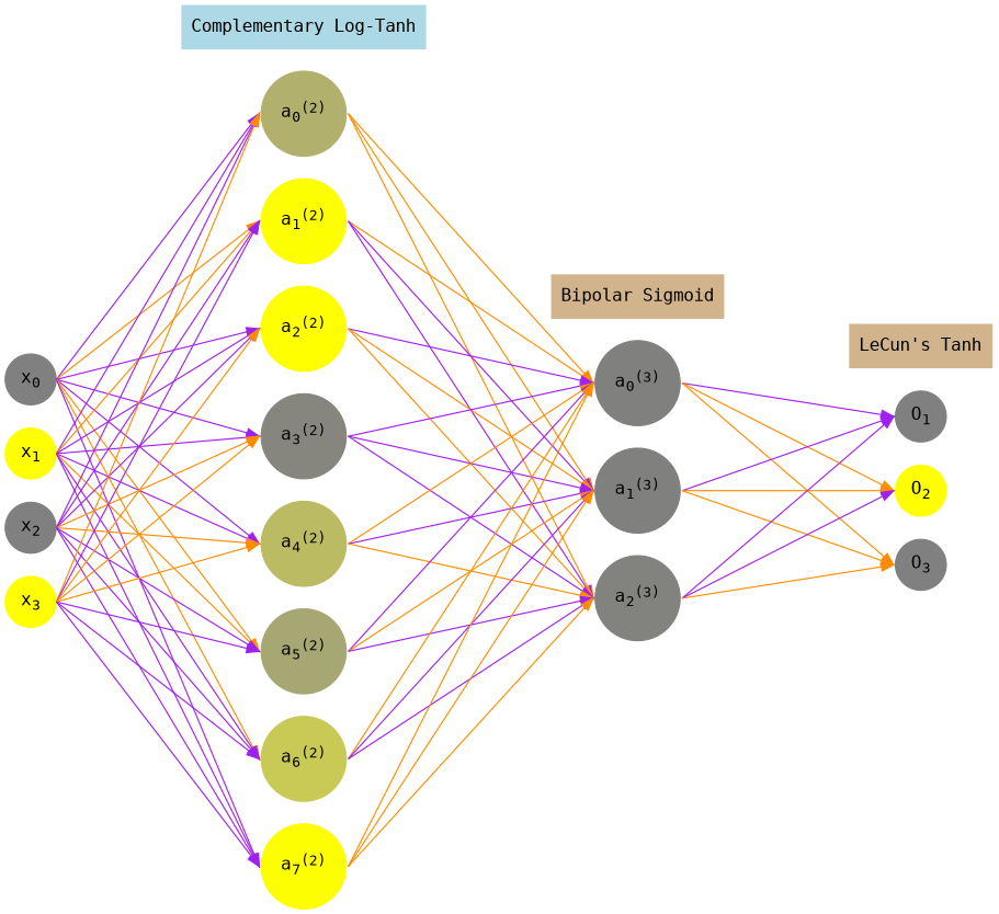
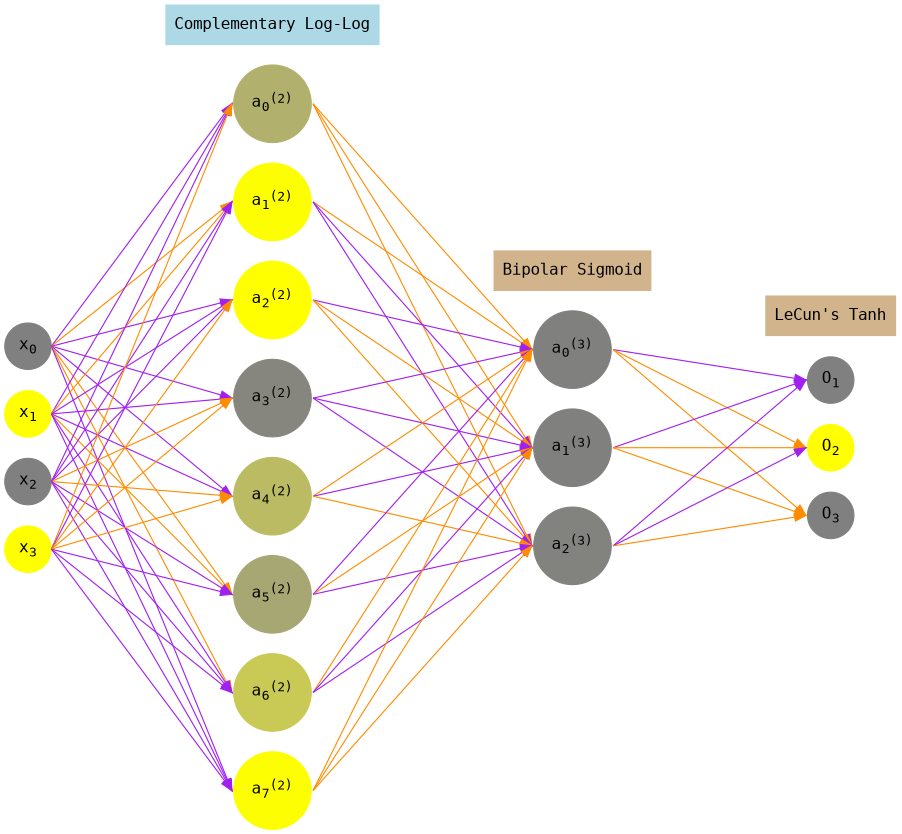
  digraph {
    rankdir=LR
    ranksep=1.4
    splines=false
    fontname="DejaVu Sans Mono"
    node [color="0.1667, 0.0, 0.5" fillcolor="0.1667, 0.0, 0.5" shape=circle style=filled fontname="DejaVu Sans Mono"]
    edge [headport=w style=solid tailport=e fontname="DejaVu Sans Mono" color=purple]
    n1 [label=<x<sub>0</sub>>]
    n2 [color="0.1667, 1.0, 1.0" fillcolor="0.1667, 1.0, 1.0" label=<x<sub>1</sub>>]
    n3 [label=<x<sub>2</sub>>]
    n4 [color="0.1667, 1.0, 1.0" fillcolor="0.1667, 1.0, 1.0" label=<x<sub>3</sub>>]
    n5 [color="0.1667, 0.384821, 0.692411" fillcolor="0.1667, 0.384821, 0.692411" label=<a<sub>0</sub><sup>(2)</sup>>]
    n6 [color="0.1667, 0.987720, 0.993860" fillcolor="0.1667, 0.987720, 0.993860" label=<a<sub>1</sub><sup>(2)</sup>>]
    n7 [color="0.1667, 1.000000, 1.000000" fillcolor="0.1667, 1.000000, 1.000000" label=<a<sub>2</sub><sup>(2)</sup>>]
    n8 [color="0.1667, 0.052149, 0.526074" fillcolor="0.1667, 0.052149, 0.526074" label=<a<sub>3</sub><sup>(2)</sup>>]
    n9 [color="0.1667, 0.467971, 0.733985" fillcolor="0.1667, 0.467971, 0.733985" label=<a<sub>4</sub><sup>(2)</sup>>]
    n10 [color="0.1667, 0.308413, 0.654206" fillcolor="0.1667, 0.308413, 0.654206" label=<a<sub>5</sub><sup>(2)</sup>>]
    n11 [color="0.1667, 0.576915, 0.788458" fillcolor="0.1667, 0.576915, 0.788458" label=<a<sub>6</sub><sup>(2)</sup>>]
    n12 [color="0.1667, 0.990970, 0.995485" fillcolor="0.1667, 0.990970, 0.995485" label=<a<sub>7</sub><sup>(2)</sup>>]
    n13 [color="0.1667, 0.000810, 0.500405" fillcolor="0.1667, 0.000810, 0.500405" label=<a<sub>0</sub><sup>(3)</sup>>]
    n14 [color="0.1667, 0.007076, 0.503538" fillcolor="0.1667, 0.007076, 0.503538" label=<a<sub>1</sub><sup>(3)</sup>>]
    n15 [color="0.1667, 0.021066, 0.510533" fillcolor="0.1667, 0.021066, 0.510533" label=<a<sub>2</sub><sup>(3)</sup>>]
    n16 [label=<O<sub>1</sub>>]
    n17 [color="0.1667, 1.0, 1.0" fillcolor="0.1667, 1.0, 1.0" label=<O<sub>2</sub>>]
    n18 [label=<O<sub>3</sub>>]
-   n19 [label="Complementary Log-Tanh" shape=plaintext fillcolor=lightblue color=black]
+   n19 [label="Complementary Log-Log" shape=plaintext fillcolor=lightblue color=black]
    n20 [label="Bipolar Sigmoid" shape=plaintext fillcolor=tan color=darkorange]
    n21 [label="LeCun's Tanh" shape=plaintext fillcolor=tan color=darkorange]
    subgraph sub_1 {
      n1
    }
    subgraph sub_2 {
      n2
    }
    subgraph sub_3 {
      n3
    }
    subgraph sub_4 {
      n4
    }
    subgraph sub_5 {
      n5
    }
    subgraph sub_6 {
      n6
    }
    subgraph sub_7 {
      n7
    }
    subgraph sub_8 {
      n8
    }
    subgraph sub_9 {
      n9
    }
    subgraph sub_10 {
      n10
    }
    subgraph sub_11 {
      n11
    }
    subgraph sub_12 {
      n12
    }
    subgraph sub_13 {
      n13
    }
    subgraph sub_14 {
      n14
    }
    subgraph sub_15 {
      n15
    }
    subgraph sub_16 {
      n16
    }
    subgraph sub_17 {
      n17
    }
    subgraph sub_18 {
      n18
    }
    subgraph sub_19 {
      rank=same
      n1
      n2
      n3
      n4
    }
    subgraph sub_20 {
      rank=same
      n5
      n6
      n7
      n8
      n9
      n10
      n11
      n12
    }
    subgraph sub_21 {
      rank=same
      n13
      n14
      n15
    }
    subgraph sub_22 {
      rank=same
      n16
      n17
      n18
    }
    subgraph sub_23 {
      rank=same
      n5
      n19
    }
    subgraph sub_24 {
      rank=same
      n13
      n20
    }
    subgraph sub_25 {
      rank=same
      n16
      n21
    }
    n1 -> n2 [style=invis color=""]
    n1 -> n5
    n1 -> n6 [color=darkorange]
    n1 -> n7
    n1 -> n8
    n1 -> n9
    n1 -> n10 [color=darkorange]
    n1 -> n11 [color=darkorange]
    n1 -> n12
    n2 -> n3 [style=invis color=""]
    n2 -> n5
    n2 -> n6 [color=darkorange]
    n2 -> n7
    n2 -> n8
    n2 -> n9
    n2 -> n10 [color=darkorange]
    n2 -> n11
    n2 -> n12
    n3 -> n4 [style=invis color=""]
    n3 -> n5
    n3 -> n6
    n3 -> n7
    n3 -> n8 [color=darkorange]
    n3 -> n9 [color=darkorange]
    n3 -> n10
    n3 -> n11
    n3 -> n12
    n4 -> n5 [color=darkorange]
    n4 -> n6
    n4 -> n7 [color=darkorange]
    n4 -> n8 [color=darkorange]
    n4 -> n9 [color=darkorange]
    n4 -> n10
    n4 -> n11
    n4 -> n12
    n5 -> n6 [style=invis color=""]
    n5 -> n13 [color=darkorange]
    n5 -> n14 [color=darkorange]
    n5 -> n15 [color=darkorange]
    n6 -> n7 [style=invis color=""]
    n6 -> n13 [color=darkorange]
    n6 -> n14
    n6 -> n15
    n7 -> n8 [style=invis color=""]
    n7 -> n13
    n7 -> n14 [color=darkorange]
    n7 -> n15 [color=darkorange]
    n8 -> n9 [style=invis color=""]
    n8 -> n13
    n8 -> n14
    n8 -> n15
    n9 -> n10 [style=invis color=""]
    n9 -> n13 [color=darkorange]
    n9 -> n14
    n9 -> n15 [color=darkorange]
    n10 -> n11 [style=invis color=""]
    n10 -> n13
    n10 -> n14 [color=darkorange]
    n10 -> n15
    n11 -> n12 [style=invis color=""]
    n11 -> n13 [color=darkorange]
    n11 -> n14
    n11 -> n15
    n12 -> n13 [color=darkorange]
    n12 -> n14 [color=darkorange]
    n12 -> n15 [color=darkorange]
    n13 -> n14 [style=invis color=""]
    n13 -> n16
    n13 -> n17 [color=darkorange]
    n13 -> n18 [color=darkorange]
    n14 -> n15 [style=invis color=""]
    n14 -> n16
    n14 -> n17 [color=darkorange]
    n14 -> n18 [color=darkorange]
    n15 -> n16
    n15 -> n17
    n15 -> n18 [color=darkorange]
    n16 -> n17 [style=invis color=""]
    n17 -> n18 [style=invis color=""]
    n19 -> n5 [style=invis color=""]
    n20 -> n13 [style=invis color=""]
    n21 -> n16 [style=invis color=""]
  }
